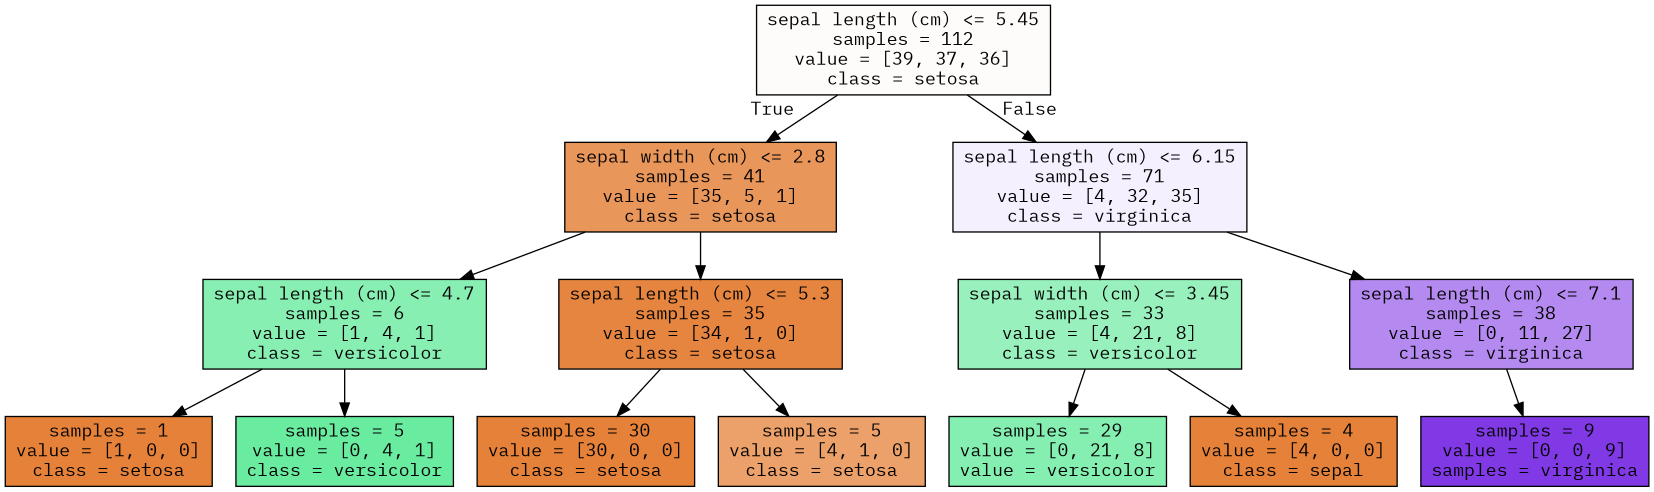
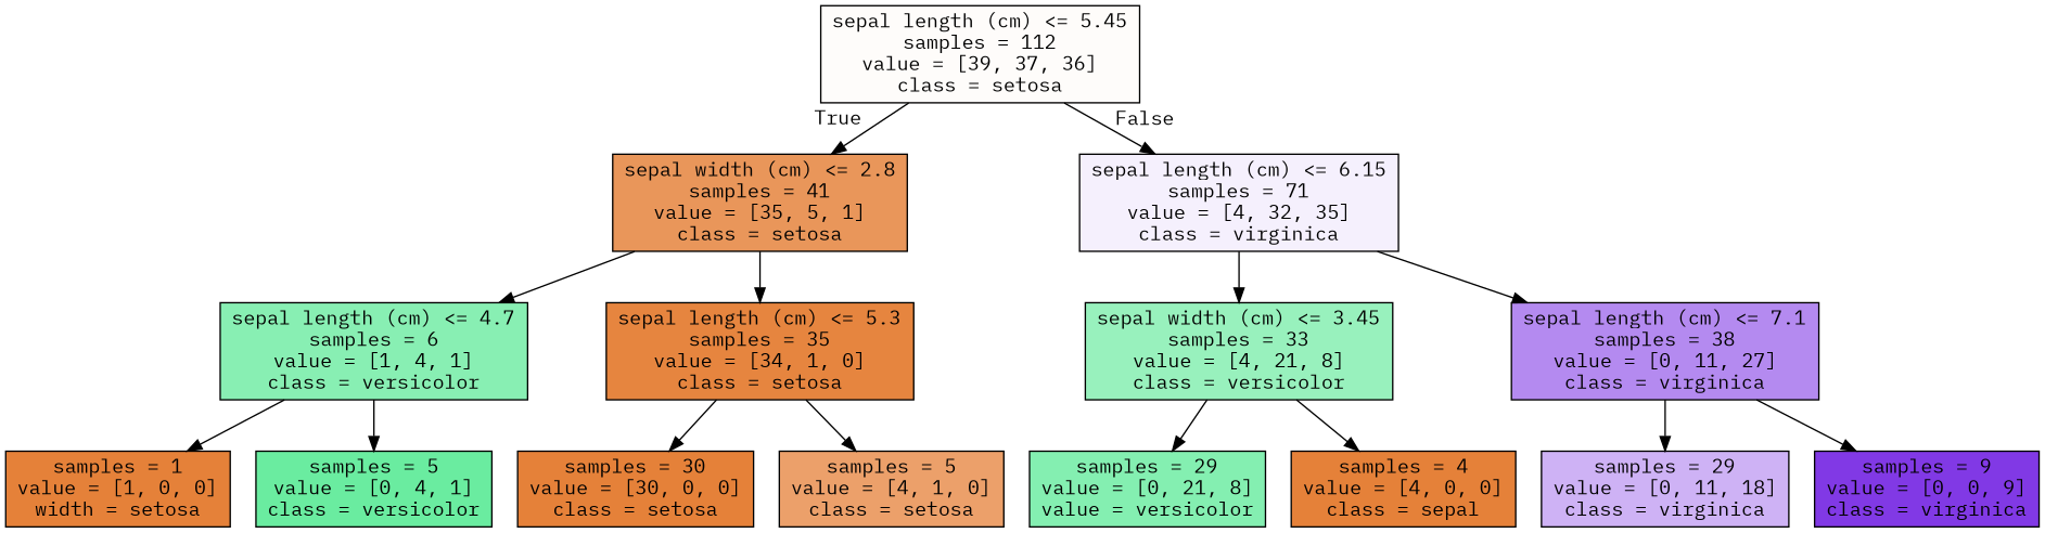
  digraph {
    fontname="IBM Plex Mono"
    node [color=black fillcolor="#e58139" fontname="IBM Plex Mono" shape=box style=filled]
    edge [fontname="IBM Plex Mono"]
    n1 [fillcolor="#fefcfa" label="sepal length (cm) <= 5.45\nsamples = 112\nvalue = [39, 37, 36]\nclass = setosa"]
    n2 [fillcolor="#e9965a" label="sepal width (cm) <= 2.8\nsamples = 41\nvalue = [35, 5, 1]\nclass = setosa"]
    n3 [fillcolor="#f5f0fd" label="sepal length (cm) <= 6.15\nsamples = 71\nvalue = [4, 32, 35]\nclass = virginica"]
    n4 [fillcolor="#88efb3" label="sepal length (cm) <= 4.7\nsamples = 6\nvalue = [1, 4, 1]\nclass = versicolor"]
    n5 [fillcolor="#e6853f" label="sepal length (cm) <= 5.3\nsamples = 35\nvalue = [34, 1, 0]\nclass = setosa"]
    n6 [fillcolor="#98f1bd" label="sepal width (cm) <= 3.45\nsamples = 33\nvalue = [4, 21, 8]\nclass = versicolor"]
    n7 [fillcolor="#b48af0" label="sepal length (cm) <= 7.1\nsamples = 38\nvalue = [0, 11, 27]\nclass = virginica"]
-   n8 [label="samples = 1\nvalue = [1, 0, 0]\nclass = setosa"]
+   n8 [label="samples = 1\nvalue = [1, 0, 0]\nwidth = setosa"]
    n9 [fillcolor="#6aeca0" label="samples = 5\nvalue = [0, 4, 1]\nclass = versicolor"]
    n10 [label="samples = 30\nvalue = [30, 0, 0]\nclass = setosa"]
    n11 [fillcolor="#eca06a" label="samples = 5\nvalue = [4, 1, 0]\nclass = setosa"]
    n12 [fillcolor="#84efb1" label="samples = 29\nvalue = [0, 21, 8]\nvalue = versicolor"]
    n13 [label="samples = 4\nvalue = [4, 0, 0]\nclass = sepal"]
-   n15 [fillcolor="#8139e5" label="samples = 9\nvalue = [0, 0, 9]\nsamples = virginica"]
+   n14 [fillcolor="#ceb2f5" label="samples = 29\nvalue = [0, 11, 18]\nclass = virginica"]
+   n15 [fillcolor="#8139e5" label="samples = 9\nvalue = [0, 0, 9]\nclass = virginica"]
    n1 -> n2 [headlabel=True labelangle=45 labeldistance=2.5]
    n1 -> n3 [headlabel=False labelangle=-45 labeldistance=2.5]
    n2 -> n4
    n2 -> n5
    n3 -> n6
    n3 -> n7
    n4 -> n8
    n4 -> n9
    n5 -> n10
    n5 -> n11
    n6 -> n12
    n6 -> n13
+   n7 -> n14
    n7 -> n15
  }
